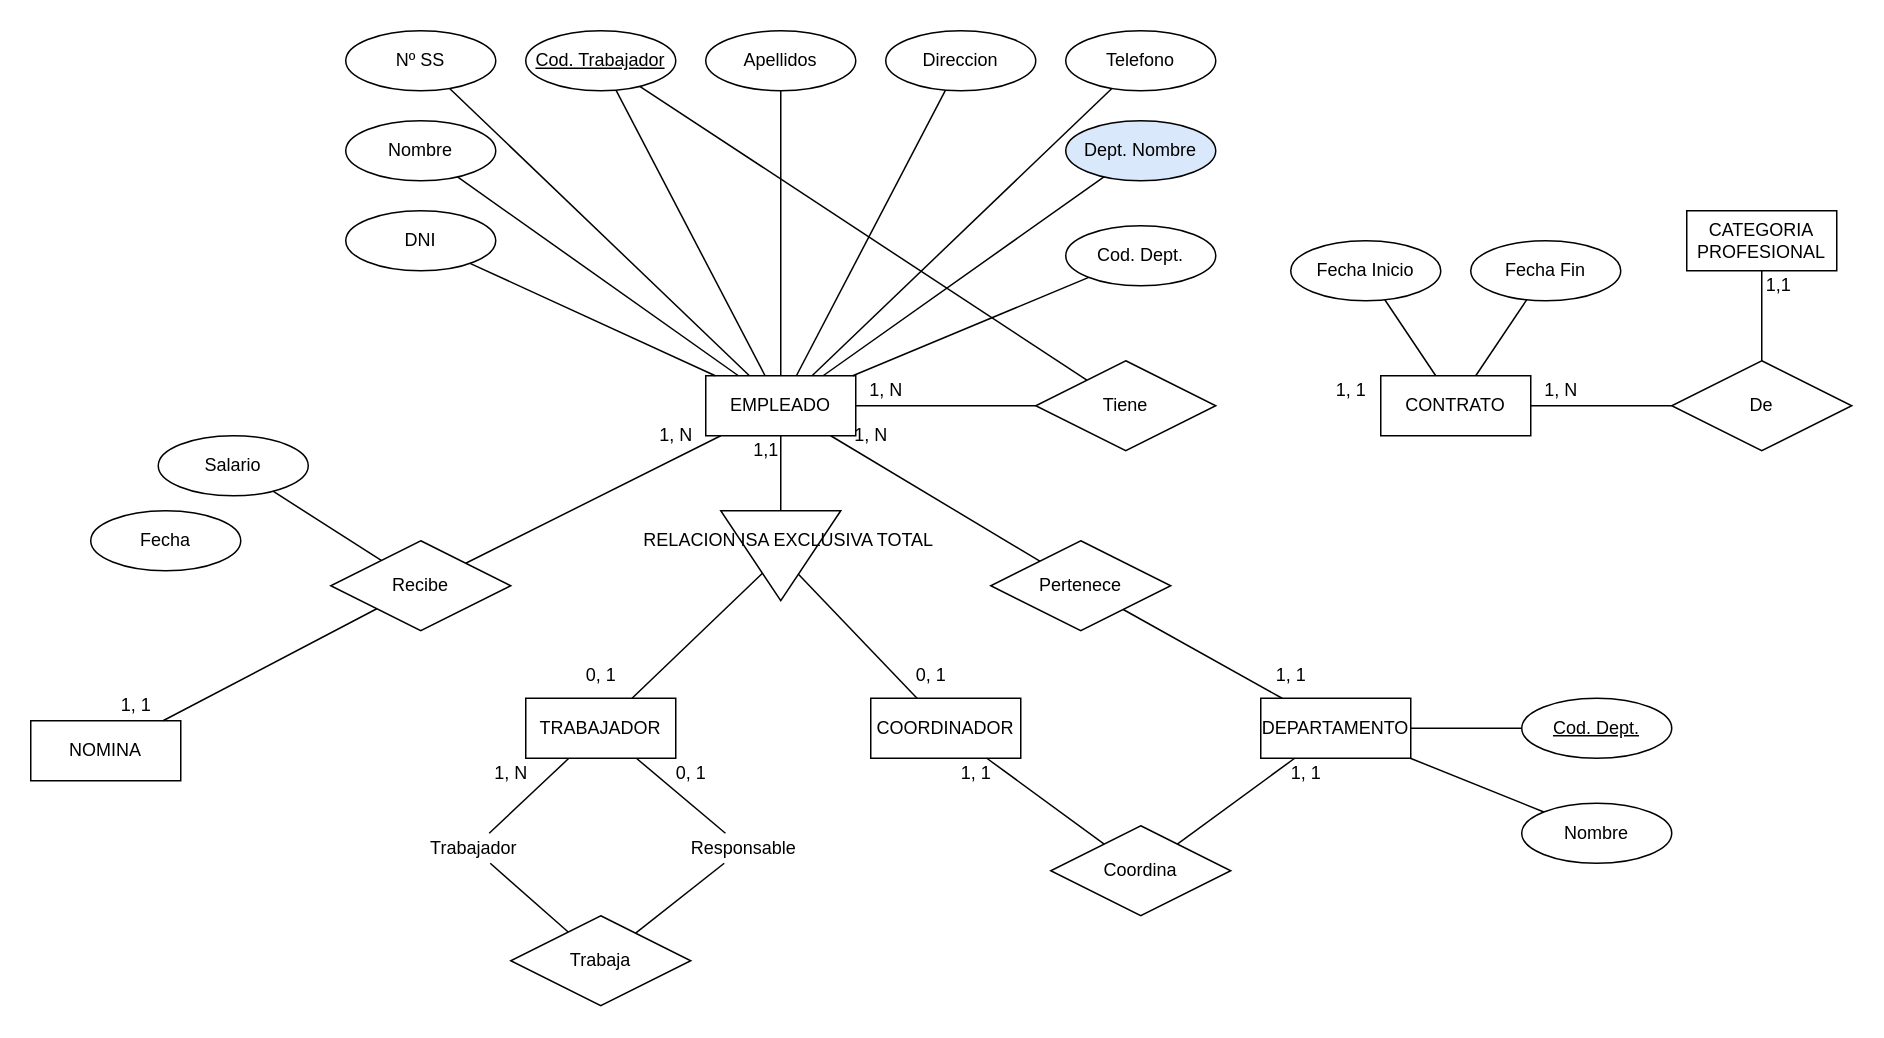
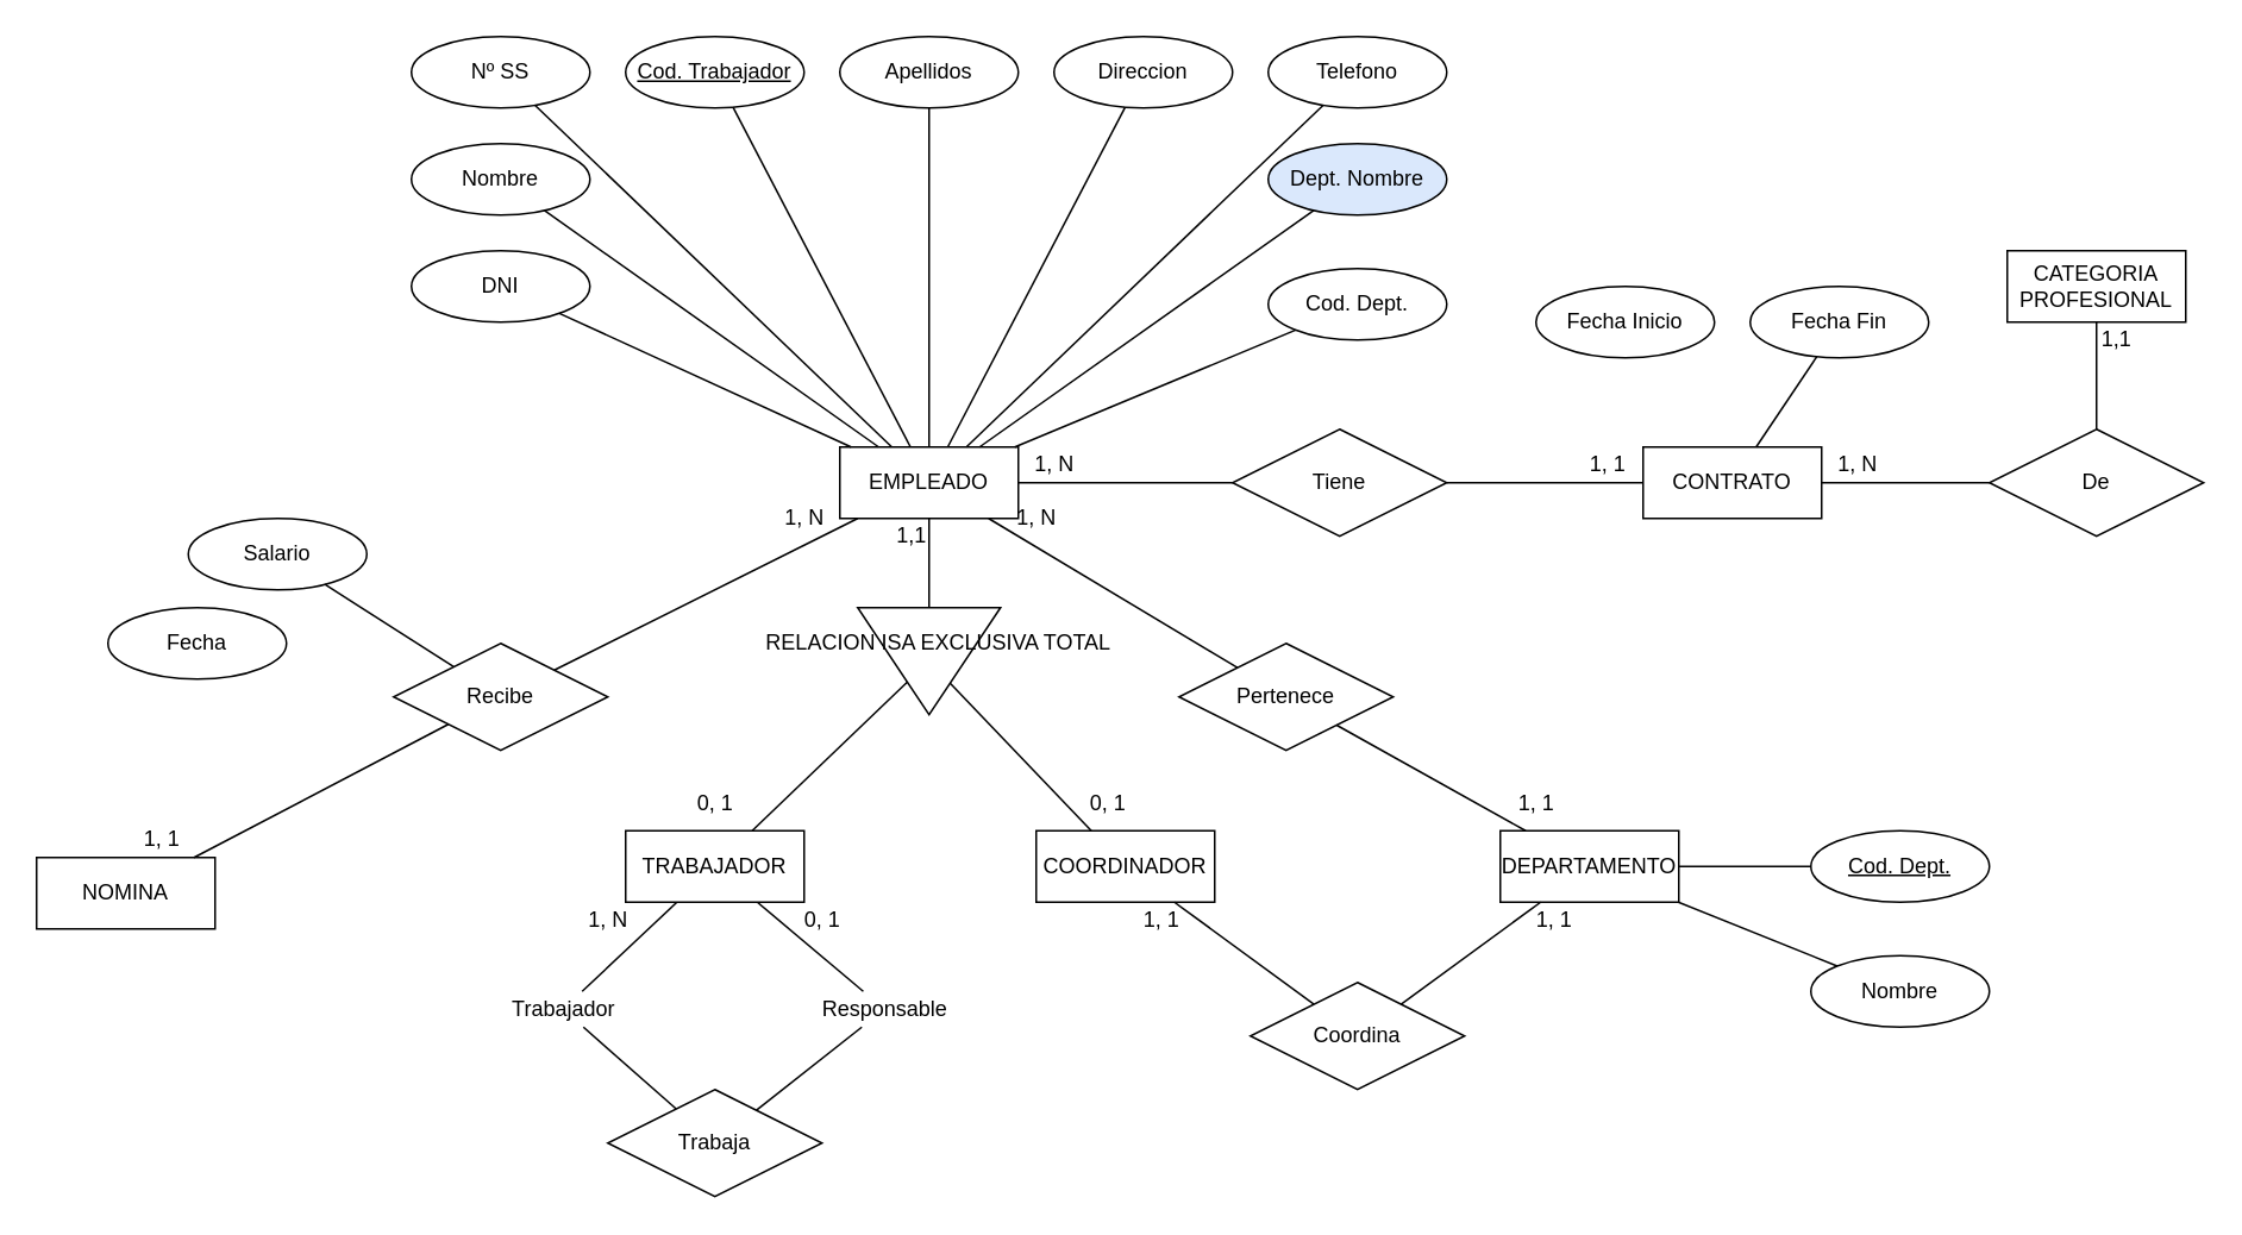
  <mxCell id="0" />
  <mxCell id="1" parent="0" />
  <mxCell id="2" value="EMPLEADO" style="whiteSpace=wrap;html=1;align=center;" vertex="1" parent="1"><mxGeometry x="470" width="100" height="40" as="geometry" y="250" /></mxCell>
  <mxCell id="3" value="Nombre" style="ellipse;whiteSpace=wrap;html=1;align=center;" vertex="1" parent="1"><mxGeometry x="230" y="80" width="100" height="40" as="geometry" /></mxCell>
  <mxCell id="4" value="DNI" style="ellipse;whiteSpace=wrap;html=1;align=center;" vertex="1" parent="1"><mxGeometry x="230" y="140" width="100" height="40" as="geometry" /></mxCell>
  <mxCell id="5" value="Nº SS" style="ellipse;whiteSpace=wrap;html=1;align=center;" vertex="1" parent="1"><mxGeometry x="230" y="20" width="100" height="40" as="geometry" /></mxCell>
  <mxCell id="6" value="&lt;u&gt;Cod. Trabajador&lt;/u&gt;" style="ellipse;whiteSpace=wrap;html=1;align=center;" vertex="1" parent="1"><mxGeometry x="350" y="20" width="100" height="40" as="geometry" /></mxCell>
  <mxCell id="7" value="Apellidos" style="ellipse;whiteSpace=wrap;html=1;align=center;" vertex="1" parent="1"><mxGeometry x="470" y="20" width="100" height="40" as="geometry" /></mxCell>
  <mxCell id="8" value="Direccion" style="ellipse;whiteSpace=wrap;html=1;align=center;" vertex="1" parent="1"><mxGeometry x="590" y="20" width="100" height="40" as="geometry" /></mxCell>
  <mxCell id="9" value="Telefono" style="ellipse;whiteSpace=wrap;html=1;align=center;" vertex="1" parent="1"><mxGeometry x="710" y="20" width="100" height="40" as="geometry" /></mxCell>
  <mxCell id="10" value="Cod. Dept." style="ellipse;whiteSpace=wrap;html=1;align=center;" vertex="1" parent="1"><mxGeometry x="710" y="150" width="100" height="40" as="geometry" /></mxCell>
  <mxCell id="11" value="Dept. Nombre" style="ellipse;whiteSpace=wrap;html=1;align=center;fillColor=#dae8fc;" vertex="1" parent="1"><mxGeometry x="710" y="80" width="100" height="40" as="geometry" /></mxCell>
  <mxCell id="12" value="" style="endArrow=none;html=1;rounded=0;" edge="1" parent="1" source="4" target="2"><mxGeometry relative="1" as="geometry"><mxPoint x="300" y="440" as="sourcePoint" /><mxPoint x="460" y="440" as="targetPoint" /></mxGeometry></mxCell>
  <mxCell id="13" value="" style="endArrow=none;html=1;rounded=0;" edge="1" parent="1" source="3" target="2"><mxGeometry relative="1" as="geometry"><mxPoint x="300" y="440" as="sourcePoint" /><mxPoint x="460" y="440" as="targetPoint" /></mxGeometry></mxCell>
  <mxCell id="14" value="" style="endArrow=none;html=1;rounded=0;" edge="1" parent="1" source="5" target="2"><mxGeometry relative="1" as="geometry"><mxPoint x="315.355" y="324.142" as="sourcePoint" /><mxPoint x="480" y="390" as="targetPoint" /></mxGeometry></mxCell>
  <mxCell id="15" value="" style="endArrow=none;html=1;rounded=0;" edge="1" parent="1" source="6" target="2"><mxGeometry relative="1" as="geometry"><mxPoint x="306.435" y="266.976" as="sourcePoint" /><mxPoint x="498.75" y="390" as="targetPoint" /></mxGeometry></mxCell>
  <mxCell id="16" value="" style="endArrow=none;html=1;rounded=0;" edge="1" parent="1" source="7" target="2"><mxGeometry relative="1" as="geometry"><mxPoint x="415.362" y="269.033" as="sourcePoint" /><mxPoint x="513.75" y="390" as="targetPoint" /></mxGeometry></mxCell>
  <mxCell id="17" value="" style="endArrow=none;html=1;rounded=0;" edge="1" parent="1" source="8" target="2"><mxGeometry relative="1" as="geometry"><mxPoint x="521.143" y="269.995" as="sourcePoint" /><mxPoint x="528.75" y="390" as="targetPoint" /></mxGeometry></mxCell>
  <mxCell id="18" value="" style="endArrow=none;html=1;rounded=0;" edge="1" parent="1" source="9" target="2"><mxGeometry relative="1" as="geometry"><mxPoint x="626.774" y="269.288" as="sourcePoint" /><mxPoint x="543.75" y="390" as="targetPoint" /></mxGeometry></mxCell>
  <mxCell id="19" value="" style="endArrow=none;html=1;rounded=0;" edge="1" parent="1" source="11" target="2"><mxGeometry relative="1" as="geometry"><mxPoint x="735.1" y="267.343" as="sourcePoint" /><mxPoint x="558.75" y="390" as="targetPoint" /></mxGeometry></mxCell>
  <mxCell id="20" value="" style="endArrow=none;html=1;rounded=0;" edge="1" parent="1" source="10" target="2"><mxGeometry relative="1" as="geometry"><mxPoint x="726.147" y="324.719" as="sourcePoint" /><mxPoint x="576" y="390" as="targetPoint" /></mxGeometry></mxCell>
  <mxCell id="21" value="Trabaja" style="shape=rhombus;perimeter=rhombusPerimeter;whiteSpace=wrap;html=1;align=center;" vertex="1" parent="1"><mxGeometry x="340" y="610" width="120" height="60" as="geometry" /></mxCell>
  <mxCell id="22" value="Trabajador" style="text;html=1;align=center;verticalAlign=middle;resizable=0;points=[];autosize=1;strokeColor=none;fillColor=none;" vertex="1" parent="1"><mxGeometry x="280" y="555" width="70" height="20" as="geometry" /></mxCell>
  <mxCell id="23" value="Responsable" style="text;html=1;align=center;verticalAlign=middle;resizable=0;points=[];autosize=1;strokeColor=none;fillColor=none;" vertex="1" parent="1"><mxGeometry x="450" y="555" width="90" height="20" as="geometry" /></mxCell>
  <mxCell id="24" value="DEPARTAMENTO" style="whiteSpace=wrap;html=1;align=center;" vertex="1" parent="1"><mxGeometry x="840" y="465" width="100" height="40" as="geometry" /></mxCell>
  <mxCell id="25" value="&lt;u&gt;Cod. Dept.&lt;/u&gt;" style="ellipse;whiteSpace=wrap;html=1;align=center;" vertex="1" parent="1"><mxGeometry x="1014" y="465" width="100" height="40" as="geometry" /></mxCell>
  <mxCell id="26" value="Nombre" style="ellipse;whiteSpace=wrap;html=1;align=center;" vertex="1" parent="1"><mxGeometry x="1014" y="535" width="100" height="40" as="geometry" /></mxCell>
  <mxCell id="27" value="" style="endArrow=none;html=1;rounded=0;" edge="1" parent="1" source="24" target="26"><mxGeometry relative="1" as="geometry"><mxPoint x="780" y="615" as="sourcePoint" /><mxPoint x="940" y="615" as="targetPoint" /></mxGeometry></mxCell>
  <mxCell id="28" value="" style="endArrow=none;html=1;rounded=0;" edge="1" parent="1" source="24" target="25"><mxGeometry relative="1" as="geometry"><mxPoint x="990" y="539.925" as="sourcePoint" /><mxPoint x="1033.928" y="553.038" as="targetPoint" /></mxGeometry></mxCell>
  <mxCell id="29" value="COORDINADOR" style="whiteSpace=wrap;html=1;align=center;" vertex="1" parent="1"><mxGeometry x="580" y="465" width="100" height="40" as="geometry" /></mxCell>
  <mxCell id="30" value="CATEGORIA PROFESIONAL" style="whiteSpace=wrap;html=1;align=center;" vertex="1" parent="1"><mxGeometry x="1124" y="140" width="100" height="40" as="geometry" /></mxCell>
  <mxCell id="31" value="NOMINA" style="whiteSpace=wrap;html=1;align=center;" vertex="1" parent="1"><mxGeometry x="20" y="480" width="100" height="40" as="geometry" /></mxCell>
  <mxCell id="32" value="Pertenece" style="shape=rhombus;perimeter=rhombusPerimeter;whiteSpace=wrap;html=1;align=center;" vertex="1" parent="1"><mxGeometry x="660" y="360" width="120" height="60" as="geometry" /></mxCell>
  <mxCell id="33" value="" style="endArrow=none;html=1;rounded=0;" edge="1" parent="1" source="2" target="32"><mxGeometry relative="1" as="geometry"><mxPoint x="670" y="520" as="sourcePoint" /><mxPoint x="830" y="520" as="targetPoint" /></mxGeometry></mxCell>
  <mxCell id="34" value="" style="endArrow=none;html=1;rounded=0;" edge="1" parent="1" source="24" target="32"><mxGeometry relative="1" as="geometry"><mxPoint x="580" y="388.182" as="sourcePoint" /><mxPoint x="715.263" y="437.368" as="targetPoint" /></mxGeometry></mxCell>
  <mxCell id="35" value="Coordina" style="shape=rhombus;perimeter=rhombusPerimeter;whiteSpace=wrap;html=1;align=center;" vertex="1" parent="1"><mxGeometry x="700" y="550" width="120" height="60" as="geometry" /></mxCell>
  <mxCell id="36" value="" style="endArrow=none;html=1;rounded=0;" edge="1" parent="1" source="35" target="29"><mxGeometry relative="1" as="geometry"><mxPoint x="844.286" y="510" as="sourcePoint" /><mxPoint x="762" y="474" as="targetPoint" /></mxGeometry></mxCell>
  <mxCell id="37" value="" style="endArrow=none;html=1;rounded=0;" edge="1" parent="1" source="35" target="24"><mxGeometry relative="1" as="geometry"><mxPoint x="694.706" y="652.353" as="sourcePoint" /><mxPoint x="580" y="692.5" as="targetPoint" /></mxGeometry></mxCell>
  <mxCell id="38" value="De" style="shape=rhombus;perimeter=rhombusPerimeter;whiteSpace=wrap;html=1;align=center;" vertex="1" parent="1"><mxGeometry x="1114" y="240" width="120" height="60" as="geometry" /></mxCell>
  <mxCell id="39" value="" style="endArrow=none;html=1;rounded=0;" edge="1" parent="1" source="62" target="38"><mxGeometry relative="1" as="geometry"><mxPoint x="574.444" y="390" as="sourcePoint" /><mxPoint x="698.421" y="445.789" as="targetPoint" /></mxGeometry></mxCell>
  <mxCell id="40" value="" style="endArrow=none;html=1;rounded=0;" edge="1" parent="1" source="38" target="30"><mxGeometry relative="1" as="geometry"><mxPoint x="480" y="388.75" as="sourcePoint" /><mxPoint x="1153" y="100" as="targetPoint" /></mxGeometry></mxCell>
  <mxCell id="41" value="Recibe" style="shape=rhombus;perimeter=rhombusPerimeter;whiteSpace=wrap;html=1;align=center;" vertex="1" parent="1"><mxGeometry x="220" y="360" width="120" height="60" as="geometry" /></mxCell>
  <mxCell id="42" value="" style="endArrow=none;html=1;rounded=0;" edge="1" parent="1" source="41" target="31"><mxGeometry relative="1" as="geometry"><mxPoint x="264.615" y="412.308" as="sourcePoint" /><mxPoint x="130" y="417.917" as="targetPoint" /></mxGeometry></mxCell>
  <mxCell id="43" value="" style="endArrow=none;html=1;rounded=0;" edge="1" parent="1" source="2" target="41"><mxGeometry relative="1" as="geometry"><mxPoint x="260.769" y="530.385" as="sourcePoint" /><mxPoint x="180" y="551.765" as="targetPoint" /></mxGeometry></mxCell>
  <mxCell id="44" value="" style="endArrow=none;html=1;rounded=0;" edge="1" parent="1" source="52" target="22"><mxGeometry relative="1" as="geometry"><mxPoint x="430" y="340" as="sourcePoint" /><mxPoint x="590" y="340" as="targetPoint" /></mxGeometry></mxCell>
  <mxCell id="45" value="" style="endArrow=none;html=1;rounded=0;" edge="1" parent="1" source="21" target="22"><mxGeometry relative="1" as="geometry"><mxPoint x="571.667" y="260" as="sourcePoint" /><mxPoint x="634.167" y="230" as="targetPoint" /></mxGeometry></mxCell>
  <mxCell id="46" value="" style="endArrow=none;html=1;rounded=0;" edge="1" parent="1" source="52" target="23"><mxGeometry relative="1" as="geometry"><mxPoint x="571.667" y="260" as="sourcePoint" /><mxPoint x="634.167" y="230" as="targetPoint" /></mxGeometry></mxCell>
  <mxCell id="47" value="" style="endArrow=none;html=1;rounded=0;" edge="1" parent="1" source="21" target="23"><mxGeometry relative="1" as="geometry"><mxPoint x="580" y="292" as="sourcePoint" /><mxPoint x="613.333" y="300" as="targetPoint" /></mxGeometry></mxCell>
  <mxCell id="48" value="" style="triangle;whiteSpace=wrap;html=1;direction=south;" vertex="1" parent="1"><mxGeometry x="480" y="340" width="80" height="60" as="geometry" /></mxCell>
  <mxCell id="49" value="" style="endArrow=none;html=1;rounded=0;" edge="1" parent="1" source="2" target="48"><mxGeometry relative="1" as="geometry"><mxPoint x="497.692" y="300" as="sourcePoint" /><mxPoint x="346.809" y="393.404" as="targetPoint" /></mxGeometry></mxCell>
  <mxCell id="50" value="" style="endArrow=none;html=1;rounded=0;" edge="1" parent="1" source="48" target="29"><mxGeometry relative="1" as="geometry"><mxPoint x="410" y="470" as="sourcePoint" /><mxPoint x="640" y="460" as="targetPoint" /></mxGeometry></mxCell>
  <mxCell id="51" value="" style="endArrow=none;html=1;rounded=0;" edge="1" parent="1" source="48" target="52"><mxGeometry relative="1" as="geometry"><mxPoint x="543.333" y="390" as="sourcePoint" /><mxPoint x="400" y="470" as="targetPoint" /></mxGeometry></mxCell>
  <mxCell id="52" value="TRABAJADOR" style="whiteSpace=wrap;html=1;align=center;" vertex="1" parent="1"><mxGeometry x="350" y="465" width="100" height="40" as="geometry" /></mxCell>
  <mxCell id="53" value="1, N" style="text;html=1;align=center;verticalAlign=middle;resizable=0;points=[];autosize=1;strokeColor=none;fillColor=none;" vertex="1" parent="1"><mxGeometry x="320" y="505" width="40" height="20" as="geometry" /></mxCell>
  <mxCell id="54" value="0, 1" style="text;html=1;align=center;verticalAlign=middle;resizable=0;points=[];autosize=1;strokeColor=none;fillColor=none;" vertex="1" parent="1"><mxGeometry x="440" y="505" width="40" height="20" as="geometry" /></mxCell>
  <mxCell id="55" value="1,1" style="text;html=1;align=center;verticalAlign=middle;resizable=0;points=[];autosize=1;strokeColor=none;fillColor=none;" vertex="1" parent="1"><mxGeometry x="1170" y="180" width="30" height="20" as="geometry" /></mxCell>
  <mxCell id="56" value="1, N" style="text;html=1;align=center;verticalAlign=middle;resizable=0;points=[];autosize=1;strokeColor=none;fillColor=none;" vertex="1" parent="1"><mxGeometry x="1020" width="40" height="20" as="geometry" y="250" /></mxCell>
  <mxCell id="57" value="1, 1" style="text;html=1;align=center;verticalAlign=middle;resizable=0;points=[];autosize=1;strokeColor=none;fillColor=none;" vertex="1" parent="1"><mxGeometry x="70" y="460" width="40" height="20" as="geometry" /></mxCell>
  <mxCell id="58" value="Fecha" style="ellipse;whiteSpace=wrap;html=1;align=center;" vertex="1" parent="1"><mxGeometry x="60" y="340" width="100" height="40" as="geometry" /></mxCell>
  <mxCell id="59" value="Salario" style="ellipse;whiteSpace=wrap;html=1;align=center;" vertex="1" parent="1"><mxGeometry x="105" y="290" width="100" height="40" as="geometry" /></mxCell>
  <mxCell id="60" value="" style="endArrow=none;html=1;rounded=0;" edge="1" parent="1" source="41" target="59"><mxGeometry relative="1" as="geometry"><mxPoint x="245.652" y="392.174" as="sourcePoint" /><mxPoint x="165.746" y="378.073" as="targetPoint" /></mxGeometry></mxCell>
  <mxCell id="61" value="Tiene" style="shape=rhombus;perimeter=rhombusPerimeter;whiteSpace=wrap;html=1;align=center;" vertex="1" parent="1"><mxGeometry x="690" y="240" width="120" height="60" as="geometry" /></mxCell>
  <mxCell id="62" value="CONTRATO" style="whiteSpace=wrap;html=1;align=center;" vertex="1" parent="1"><mxGeometry x="920" width="100" height="40" as="geometry" y="250" /></mxCell>
  <mxCell id="63" value="" style="endArrow=none;html=1;rounded=0;" edge="1" parent="1" source="2" target="61"><mxGeometry relative="1" as="geometry"><mxPoint x="570" y="300" as="sourcePoint" /><mxPoint x="700" y="365" as="targetPoint" /></mxGeometry></mxCell>
- <mxCell id="64" value="" style="endArrow=none;html=1;rounded=0;" edge="1" parent="1" source="61" target="6"><mxGeometry relative="1" as="geometry"><mxPoint x="580" y="280" as="sourcePoint" /><mxPoint x="700" y="280" as="targetPoint" /></mxGeometry></mxCell>
+ <mxCell id="64" value="" style="endArrow=none;html=1;rounded=0;" edge="1" parent="1" source="61" target="62"><mxGeometry relative="1" as="geometry"><mxPoint x="580" y="280" as="sourcePoint" /><mxPoint x="700" y="280" as="targetPoint" /></mxGeometry></mxCell>
  <mxCell id="65" value="1, 1" style="text;html=1;align=center;verticalAlign=middle;resizable=0;points=[];autosize=1;strokeColor=none;fillColor=none;" vertex="1" parent="1"><mxGeometry x="880" width="40" height="20" as="geometry" y="250" /></mxCell>
  <mxCell id="66" value="1, N" style="text;html=1;align=center;verticalAlign=middle;resizable=0;points=[];autosize=1;strokeColor=none;fillColor=none;" vertex="1" parent="1"><mxGeometry x="570" width="40" height="20" as="geometry" y="250" /></mxCell>
  <mxCell id="67" value="Fecha Inicio" style="ellipse;whiteSpace=wrap;html=1;align=center;" vertex="1" parent="1"><mxGeometry x="860" y="160" width="100" height="40" as="geometry" /></mxCell>
  <mxCell id="68" value="Fecha Fin" style="ellipse;whiteSpace=wrap;html=1;align=center;" vertex="1" parent="1"><mxGeometry x="980" y="160" width="100" height="40" as="geometry" /></mxCell>
- <mxCell id="69" value="" style="endArrow=none;html=1;rounded=0;" edge="1" parent="1" source="67" target="62"><mxGeometry relative="1" as="geometry"><mxPoint x="735.373" y="194.428" as="sourcePoint" /><mxPoint x="578" y="260" as="targetPoint" /></mxGeometry></mxCell>
  <mxCell id="70" value="" style="endArrow=none;html=1;rounded=0;" edge="1" parent="1" source="68" target="62"><mxGeometry relative="1" as="geometry"><mxPoint x="932.711" y="209.343" as="sourcePoint" /><mxPoint x="966.667" y="260" as="targetPoint" /></mxGeometry></mxCell>
  <mxCell id="71" value="1, N" style="text;html=1;align=center;verticalAlign=middle;resizable=0;points=[];autosize=1;strokeColor=none;fillColor=none;" vertex="1" parent="1"><mxGeometry x="430" y="280" width="40" height="20" as="geometry" /></mxCell>
  <mxCell id="72" value="1, 1" style="text;html=1;align=center;verticalAlign=middle;resizable=0;points=[];autosize=1;strokeColor=none;fillColor=none;" vertex="1" parent="1"><mxGeometry x="850" y="505" width="40" height="20" as="geometry" /></mxCell>
  <mxCell id="73" value="1, 1" style="text;html=1;align=center;verticalAlign=middle;resizable=0;points=[];autosize=1;strokeColor=none;fillColor=none;" vertex="1" parent="1"><mxGeometry x="630" y="505" width="40" height="20" as="geometry" /></mxCell>
  <mxCell id="74" value="RELACION ISA EXCLUSIVA TOTAL" style="text;html=1;align=center;verticalAlign=middle;resizable=0;points=[];autosize=1;strokeColor=none;fillColor=none;" vertex="1" parent="1"><mxGeometry x="420" y="350" width="210" height="20" as="geometry" /></mxCell>
  <mxCell id="75" value="1,1" style="text;html=1;align=center;verticalAlign=middle;resizable=0;points=[];autosize=1;strokeColor=none;fillColor=none;" vertex="1" parent="1"><mxGeometry x="495" y="290" width="30" height="20" as="geometry" /></mxCell>
  <mxCell id="76" value="0, 1" style="text;html=1;align=center;verticalAlign=middle;resizable=0;points=[];autosize=1;strokeColor=none;fillColor=none;" vertex="1" parent="1"><mxGeometry x="380" y="440" width="40" height="20" as="geometry" /></mxCell>
  <mxCell id="77" value="0, 1" style="text;html=1;align=center;verticalAlign=middle;resizable=0;points=[];autosize=1;strokeColor=none;fillColor=none;" vertex="1" parent="1"><mxGeometry y="440" width="40" height="20" as="geometry" x="600" /></mxCell>
  <mxCell id="78" value="1, 1" style="text;html=1;align=center;verticalAlign=middle;resizable=0;points=[];autosize=1;strokeColor=none;fillColor=none;" vertex="1" parent="1"><mxGeometry x="840" y="440" width="40" height="20" as="geometry" /></mxCell>
  <mxCell id="79" value="1, N" style="text;html=1;align=center;verticalAlign=middle;resizable=0;points=[];autosize=1;strokeColor=none;fillColor=none;" vertex="1" parent="1"><mxGeometry x="560" y="280" width="40" height="20" as="geometry" /></mxCell>
